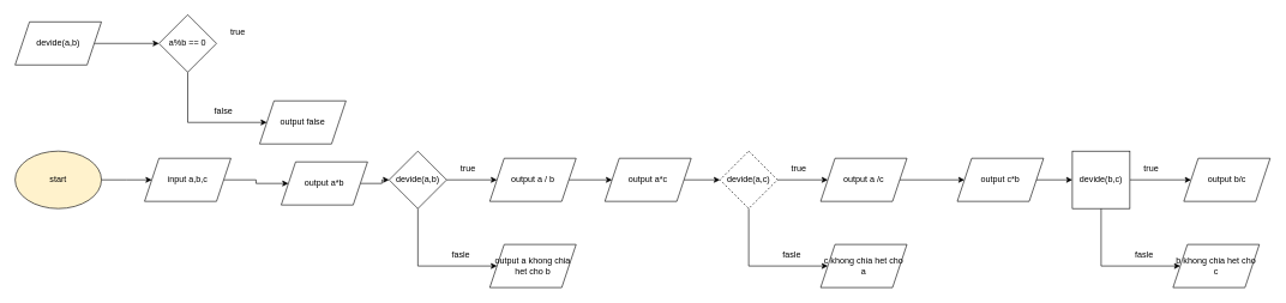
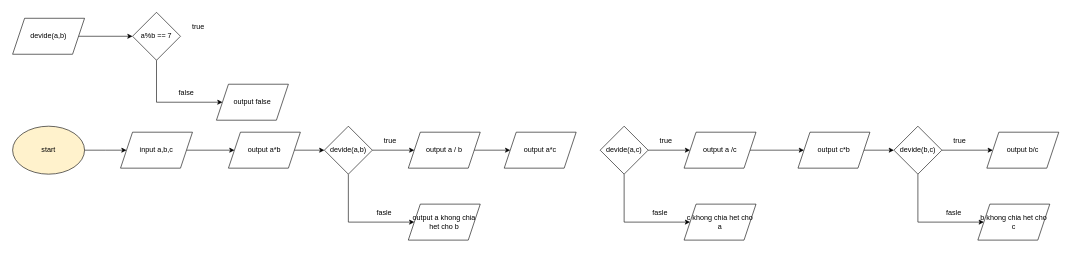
  <mxCell id="0" />
  <mxCell id="1" parent="0" />
  <mxCell id="2" value="" style="edgeStyle=orthogonalEdgeStyle;rounded=0;orthogonalLoop=1;jettySize=auto;html=1;" parent="1" source="3" edge="1"><mxGeometry relative="1" as="geometry"><mxPoint x="210" y="250" as="targetPoint" /></mxGeometry></mxCell>
  <mxCell id="3" value="start" style="ellipse;whiteSpace=wrap;html=1;fillColor=#fff2cc;" parent="1" vertex="1"><mxGeometry y="210" width="120" height="80" as="geometry" x="20" /></mxCell>
  <mxCell id="4" style="edgeStyle=orthogonalEdgeStyle;rounded=0;orthogonalLoop=1;jettySize=auto;html=1;" parent="1" source="5" target="7" edge="1"><mxGeometry relative="1" as="geometry" /></mxCell>
  <mxCell id="5" value="devide(a,b)" style="shape=parallelogram;perimeter=parallelogramPerimeter;whiteSpace=wrap;html=1;fixedSize=1;" parent="1" vertex="1"><mxGeometry width="120" height="60" as="geometry" x="20" y="30" /></mxCell>
  <mxCell id="6" value="" style="edgeStyle=orthogonalEdgeStyle;rounded=0;orthogonalLoop=1;jettySize=auto;html=1;" parent="1" source="7" target="8" edge="1"><mxGeometry relative="1" as="geometry"><Array as="points"><mxPoint x="260" y="170" /></Array></mxGeometry></mxCell>
- <mxCell id="7" value="a%b == 0" style="rhombus;whiteSpace=wrap;html=1;" parent="1" vertex="1"><mxGeometry x="220" y="20" width="80" height="80" as="geometry" /></mxCell>
+ <mxCell id="7" value="a%b == 7" style="rhombus;whiteSpace=wrap;html=1;" parent="1" vertex="1"><mxGeometry x="220" y="20" width="80" height="80" as="geometry" /></mxCell>
  <mxCell id="8" value="output false" style="shape=parallelogram;perimeter=parallelogramPerimeter;whiteSpace=wrap;html=1;fixedSize=1;" parent="1" vertex="1"><mxGeometry x="360" y="140" width="120" height="60" as="geometry" /></mxCell>
  <mxCell id="9" value="true" style="text;html=1;strokeColor=none;fillColor=none;align=center;verticalAlign=middle;whiteSpace=wrap;rounded=0;" parent="1" vertex="1"><mxGeometry x="300" width="60" height="30" as="geometry" y="30" /></mxCell>
  <mxCell id="10" value="false" style="text;html=1;strokeColor=none;fillColor=none;align=center;verticalAlign=middle;whiteSpace=wrap;rounded=0;" parent="1" vertex="1"><mxGeometry x="280" y="140" width="60" height="30" as="geometry" /></mxCell>
  <mxCell id="11" value="" style="edgeStyle=orthogonalEdgeStyle;rounded=0;orthogonalLoop=1;jettySize=auto;html=1;" parent="1" source="12" target="17" edge="1"><mxGeometry relative="1" as="geometry" /></mxCell>
  <mxCell id="12" value="input a,b,c" style="shape=parallelogram;perimeter=parallelogramPerimeter;whiteSpace=wrap;html=1;fixedSize=1;" parent="1" vertex="1"><mxGeometry x="200" y="220" width="120" height="60" as="geometry" /></mxCell>
  <mxCell id="13" value="" style="edgeStyle=orthogonalEdgeStyle;rounded=0;orthogonalLoop=1;jettySize=auto;html=1;" parent="1" source="15" target="19" edge="1"><mxGeometry relative="1" as="geometry" /></mxCell>
  <mxCell id="14" value="" style="edgeStyle=orthogonalEdgeStyle;rounded=0;orthogonalLoop=1;jettySize=auto;html=1;" parent="1" source="15" target="20" edge="1"><mxGeometry relative="1" as="geometry"><Array as="points"><mxPoint x="580" y="370" /></Array></mxGeometry></mxCell>
  <mxCell id="15" value="devide(a,b)" style="rhombus;whiteSpace=wrap;html=1;" parent="1" vertex="1"><mxGeometry x="540" y="210" width="80" height="80" as="geometry" /></mxCell>
  <mxCell id="16" value="" style="edgeStyle=orthogonalEdgeStyle;rounded=0;orthogonalLoop=1;jettySize=auto;html=1;" parent="1" source="17" target="15" edge="1"><mxGeometry relative="1" as="geometry" /></mxCell>
- <mxCell id="17" value="output a*b" style="shape=parallelogram;perimeter=parallelogramPerimeter;whiteSpace=wrap;html=1;fixedSize=1;" parent="1" vertex="1"><mxGeometry x="390" y="225" width="120" height="60" as="geometry" /></mxCell>
+ <mxCell id="17" value="output a*b" style="shape=parallelogram;perimeter=parallelogramPerimeter;whiteSpace=wrap;html=1;fixedSize=1;" parent="1" vertex="1"><mxGeometry x="380" y="220" width="120" height="60" as="geometry" /></mxCell>
  <mxCell id="18" value="" style="edgeStyle=orthogonalEdgeStyle;rounded=0;orthogonalLoop=1;jettySize=auto;html=1;" parent="1" source="19" target="27" edge="1"><mxGeometry relative="1" as="geometry" /></mxCell>
  <mxCell id="19" value="output a / b" style="shape=parallelogram;perimeter=parallelogramPerimeter;whiteSpace=wrap;html=1;fixedSize=1;" parent="1" vertex="1"><mxGeometry x="680" y="220" width="120" height="60" as="geometry" /></mxCell>
  <mxCell id="20" value="output a khong chia het cho b" style="shape=parallelogram;perimeter=parallelogramPerimeter;whiteSpace=wrap;html=1;fixedSize=1;" parent="1" vertex="1"><mxGeometry x="680" y="340" width="120" height="60" as="geometry" /></mxCell>
  <mxCell id="21" value="true" style="text;html=1;strokeColor=none;fillColor=none;align=center;verticalAlign=middle;whiteSpace=wrap;rounded=0;" parent="1" vertex="1"><mxGeometry x="620" y="220" width="60" height="30" as="geometry" /></mxCell>
  <mxCell id="22" value="fasle" style="text;html=1;strokeColor=none;fillColor=none;align=center;verticalAlign=middle;whiteSpace=wrap;rounded=0;" parent="1" vertex="1"><mxGeometry x="610" y="340" width="60" height="30" as="geometry" /></mxCell>
  <mxCell id="23" value="" style="edgeStyle=orthogonalEdgeStyle;rounded=0;orthogonalLoop=1;jettySize=auto;html=1;" parent="1" source="25" target="29" edge="1"><mxGeometry relative="1" as="geometry" /></mxCell>
  <mxCell id="24" value="" style="edgeStyle=orthogonalEdgeStyle;rounded=0;orthogonalLoop=1;jettySize=auto;html=1;" parent="1" source="25" target="30" edge="1"><mxGeometry relative="1" as="geometry"><Array as="points"><mxPoint x="1040" y="370" /></Array></mxGeometry></mxCell>
- <mxCell id="25" value="devide(a,c)" style="rhombus;whiteSpace=wrap;html=1;dashed=1;" parent="1" vertex="1"><mxGeometry x="1000" y="210" width="80" height="80" as="geometry" /></mxCell>
- <mxCell id="26" value="" style="edgeStyle=orthogonalEdgeStyle;rounded=0;orthogonalLoop=1;jettySize=auto;html=1;" parent="1" source="27" target="25" edge="1"><mxGeometry relative="1" as="geometry" /></mxCell>
+ <mxCell id="25" value="devide(a,c)" style="rhombus;whiteSpace=wrap;html=1;" parent="1" vertex="1"><mxGeometry x="1000" y="210" width="80" height="80" as="geometry" /></mxCell>
  <mxCell id="27" value="output a*c" style="shape=parallelogram;perimeter=parallelogramPerimeter;whiteSpace=wrap;html=1;fixedSize=1;" parent="1" vertex="1"><mxGeometry x="840" y="220" width="120" height="60" as="geometry" /></mxCell>
  <mxCell id="28" value="" style="edgeStyle=orthogonalEdgeStyle;rounded=0;orthogonalLoop=1;jettySize=auto;html=1;" parent="1" source="29" target="37" edge="1"><mxGeometry relative="1" as="geometry" /></mxCell>
  <mxCell id="29" value="output a /c" style="shape=parallelogram;perimeter=parallelogramPerimeter;whiteSpace=wrap;html=1;fixedSize=1;" parent="1" vertex="1"><mxGeometry x="1140" y="220" width="120" height="60" as="geometry" /></mxCell>
  <mxCell id="30" value="c khong chia het cho a" style="shape=parallelogram;perimeter=parallelogramPerimeter;whiteSpace=wrap;html=1;fixedSize=1;" parent="1" vertex="1"><mxGeometry x="1140" y="340" width="120" height="60" as="geometry" /></mxCell>
  <mxCell id="31" value="true" style="text;html=1;strokeColor=none;fillColor=none;align=center;verticalAlign=middle;whiteSpace=wrap;rounded=0;" parent="1" vertex="1"><mxGeometry x="1080" y="220" width="60" height="30" as="geometry" /></mxCell>
  <mxCell id="32" value="fasle" style="text;html=1;strokeColor=none;fillColor=none;align=center;verticalAlign=middle;whiteSpace=wrap;rounded=0;" parent="1" vertex="1"><mxGeometry x="1070" y="340" width="60" height="30" as="geometry" /></mxCell>
  <mxCell id="33" value="" style="edgeStyle=orthogonalEdgeStyle;rounded=0;orthogonalLoop=1;jettySize=auto;html=1;" parent="1" source="35" target="38" edge="1"><mxGeometry relative="1" as="geometry" /></mxCell>
  <mxCell id="34" value="" style="edgeStyle=orthogonalEdgeStyle;rounded=0;orthogonalLoop=1;jettySize=auto;html=1;" parent="1" source="35" target="39" edge="1"><mxGeometry relative="1" as="geometry"><Array as="points"><mxPoint x="1530" y="370" /></Array></mxGeometry></mxCell>
- <mxCell id="35" value="devide(b,c)" style="whiteSpace=wrap;html=1;rounded=0;" parent="1" vertex="1"><mxGeometry x="1490" y="210" width="80" height="80" as="geometry" /></mxCell>
+ <mxCell id="35" value="devide(b,c)" style="rhombus;whiteSpace=wrap;html=1;" parent="1" vertex="1"><mxGeometry x="1490" y="210" width="80" height="80" as="geometry" /></mxCell>
  <mxCell id="36" value="" style="edgeStyle=orthogonalEdgeStyle;rounded=0;orthogonalLoop=1;jettySize=auto;html=1;" parent="1" source="37" target="35" edge="1"><mxGeometry relative="1" as="geometry" /></mxCell>
  <mxCell id="37" value="output c*b" style="shape=parallelogram;perimeter=parallelogramPerimeter;whiteSpace=wrap;html=1;fixedSize=1;" parent="1" vertex="1"><mxGeometry x="1330" y="220" width="120" height="60" as="geometry" /></mxCell>
  <mxCell id="38" value="output b/c" style="shape=parallelogram;perimeter=parallelogramPerimeter;whiteSpace=wrap;html=1;fixedSize=1;" parent="1" vertex="1"><mxGeometry x="1645" y="220" width="120" height="60" as="geometry" /></mxCell>
  <mxCell id="39" value="b khong chia het cho c" style="shape=parallelogram;perimeter=parallelogramPerimeter;whiteSpace=wrap;html=1;fixedSize=1;" parent="1" vertex="1"><mxGeometry x="1630" y="340" width="120" height="60" as="geometry" /></mxCell>
  <mxCell id="40" value="true" style="text;html=1;strokeColor=none;fillColor=none;align=center;verticalAlign=middle;whiteSpace=wrap;rounded=0;" parent="1" vertex="1"><mxGeometry x="1570" y="220" width="60" height="30" as="geometry" /></mxCell>
  <mxCell id="41" value="fasle" style="text;html=1;strokeColor=none;fillColor=none;align=center;verticalAlign=middle;whiteSpace=wrap;rounded=0;" parent="1" vertex="1"><mxGeometry x="1560" y="340" width="60" height="30" as="geometry" /></mxCell>
